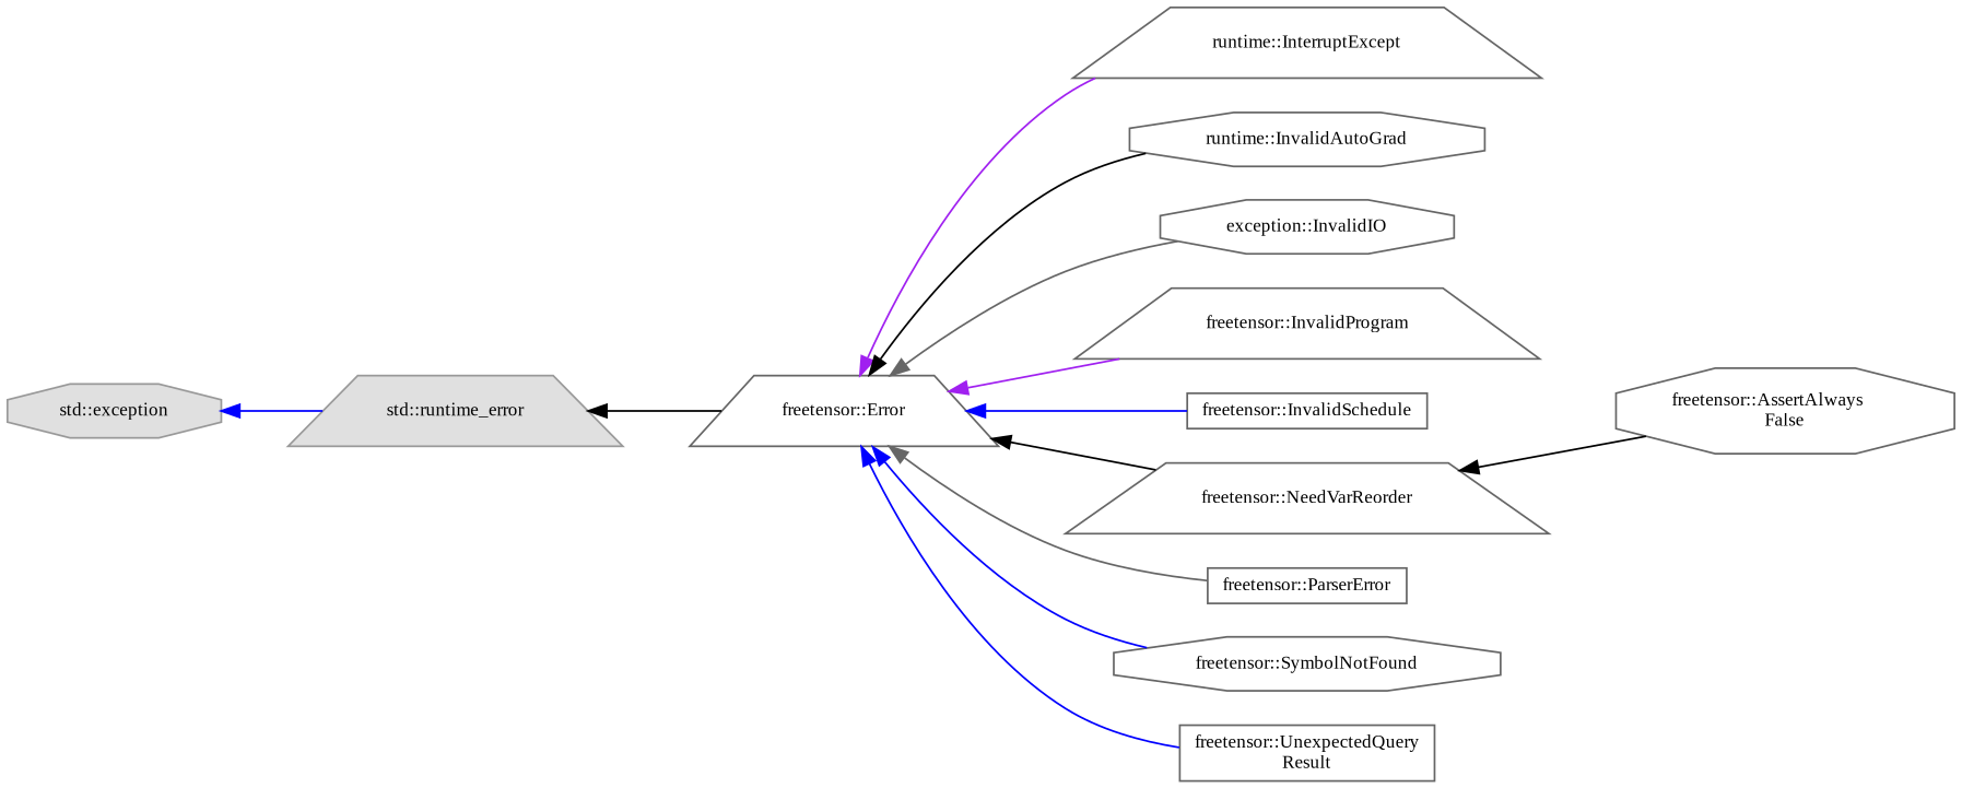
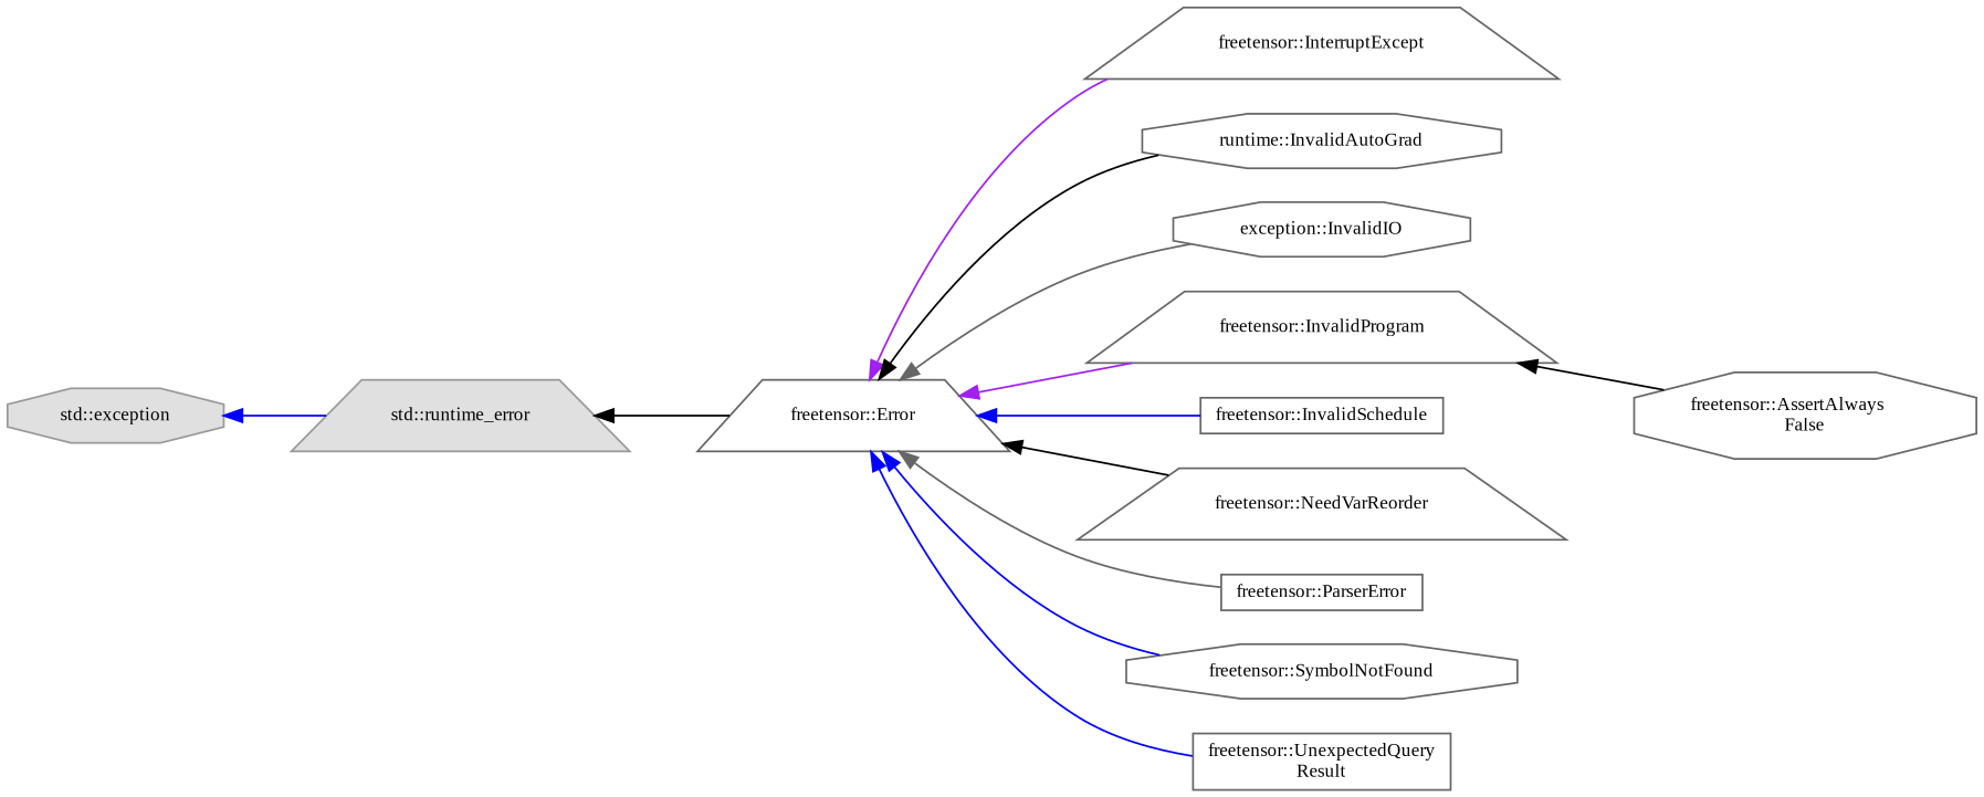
  digraph {
    fontname="Liberation Serif"
    rankdir=LR
    node [color=grey40 fillcolor=white fontname="Liberation Serif" fontsize=10 shape=octagon style=filled]
    edge [color=blue dir=back fontname="Liberation Serif" fontsize=10 labelfontname=Helvetica labelfontsize=10 style=solid]
    n1 [color=grey60 fillcolor="#E0E0E0" height=0.2 label="std::exception" width=0.4]
    n2 [color=grey60 fillcolor="#E0E0E0" height=0.2 label="std::runtime_error" shape=trapezium width=0.4]
    n3 [height=0.2 label="freetensor::Error" shape=trapezium width=0.4]
-   n4 [height=0.2 label="runtime::InterruptExcept" shape=trapezium width=0.4]
+   n4 [height=0.2 label="freetensor::InterruptExcept" shape=trapezium width=0.4]
    n5 [height=0.2 label="runtime::InvalidAutoGrad" width=0.4]
    n6 [height=0.2 label="exception::InvalidIO" width=0.4]
    n7 [height=0.2 label="freetensor::InvalidProgram" shape=trapezium width=0.4]
    n8 [height=0.2 label="freetensor::InvalidSchedule" shape=box width=0.4]
    n9 [height=0.2 label="freetensor::NeedVarReorder" shape=trapezium width=0.4]
    n10 [height=0.2 label="freetensor::ParserError" shape=box width=0.4]
    n11 [height=0.2 label="freetensor::SymbolNotFound" width=0.4]
    n12 [height=0.2 label="freetensor::UnexpectedQuery\lResult" shape=box width=0.4]
    n13 [height=0.2 label="freetensor::AssertAlways\lFalse" width=0.4]
    n1 -> n2
    n2 -> n3 [color=black]
    n3 -> n4 [color=purple]
    n3 -> n5 [color=black]
    n3 -> n6 [color=gray40]
    n3 -> n7 [color=purple]
    n3 -> n8
    n3 -> n9 [color=black]
    n3 -> n10 [color=gray40]
    n3 -> n11
    n3 -> n12
-   n9 -> n13 [color=black]
+   n7 -> n13 [color=black]
  }
